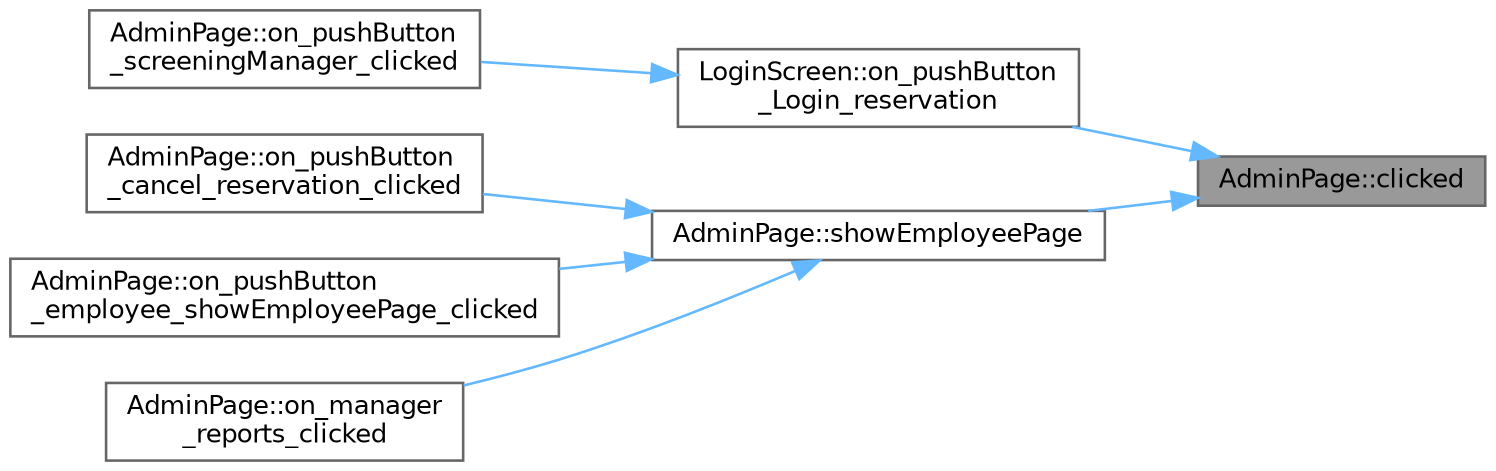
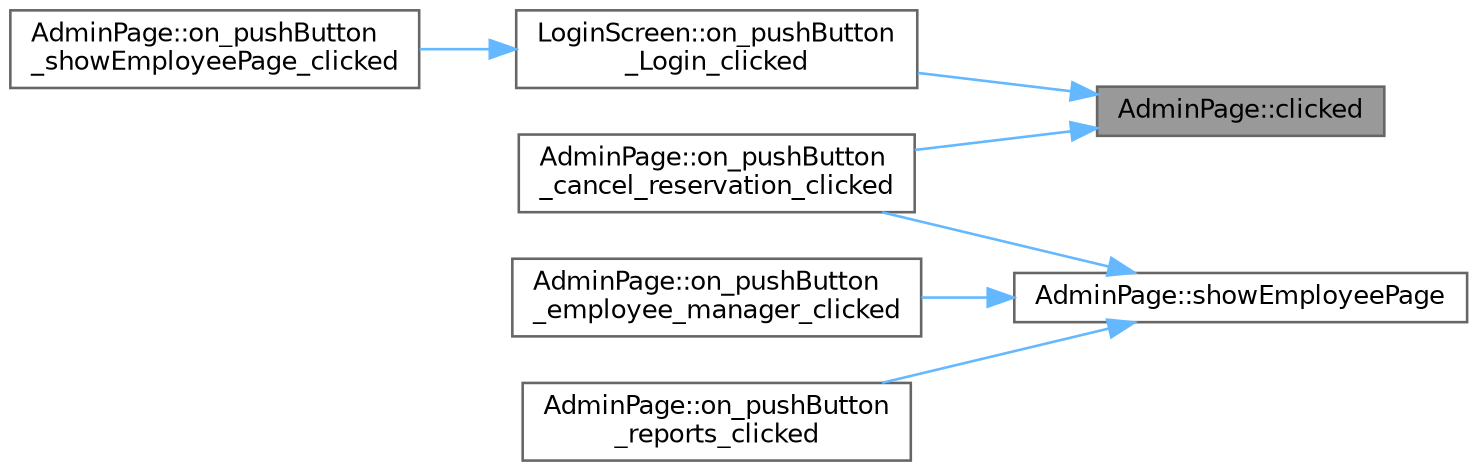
  digraph {
    rankdir=RL
    node [color=grey40 fillcolor=white fontname=Helvetica fontsize=10 shape=box style=filled]
    edge [color=steelblue1 dir=back fontname=Helvetica fontsize=10 labelfontname=Helvetica labelfontsize=10 style=solid]
    n1 [color=gray40 fillcolor=grey60 fontcolor=black height=0.2 label="AdminPage::clicked" width=0.4]
-   n2 [height=0.2 label="LoginScreen::on_pushButton\l_Login_reservation" width=0.4]
+   n2 [height=0.2 label="LoginScreen::on_pushButton\l_Login_clicked" width=0.4]
    n3 [height=0.2 label="AdminPage::showEmployeePage" width=0.4]
-   n4 [height=0.2 label="AdminPage::on_pushButton\l_screeningManager_clicked" width=0.4]
+   n4 [height=0.2 label="AdminPage::on_pushButton\l_showEmployeePage_clicked" width=0.4]
    n5 [height=0.2 label="AdminPage::on_pushButton\l_cancel_reservation_clicked" width=0.4]
-   n6 [height=0.2 label="AdminPage::on_pushButton\l_employee_showEmployeePage_clicked" width=0.4]
-   n7 [height=0.2 label="AdminPage::on_manager\l_reports_clicked" width=0.4]
+   n6 [height=0.2 label="AdminPage::on_pushButton\l_employee_manager_clicked" width=0.4]
+   n7 [height=0.2 label="AdminPage::on_pushButton\l_reports_clicked" width=0.4]
    n1 -> n2
-   n1 -> n3
+   n1 -> n5
    n2 -> n4
    n3 -> n5
    n3 -> n6
    n3 -> n7
  }
